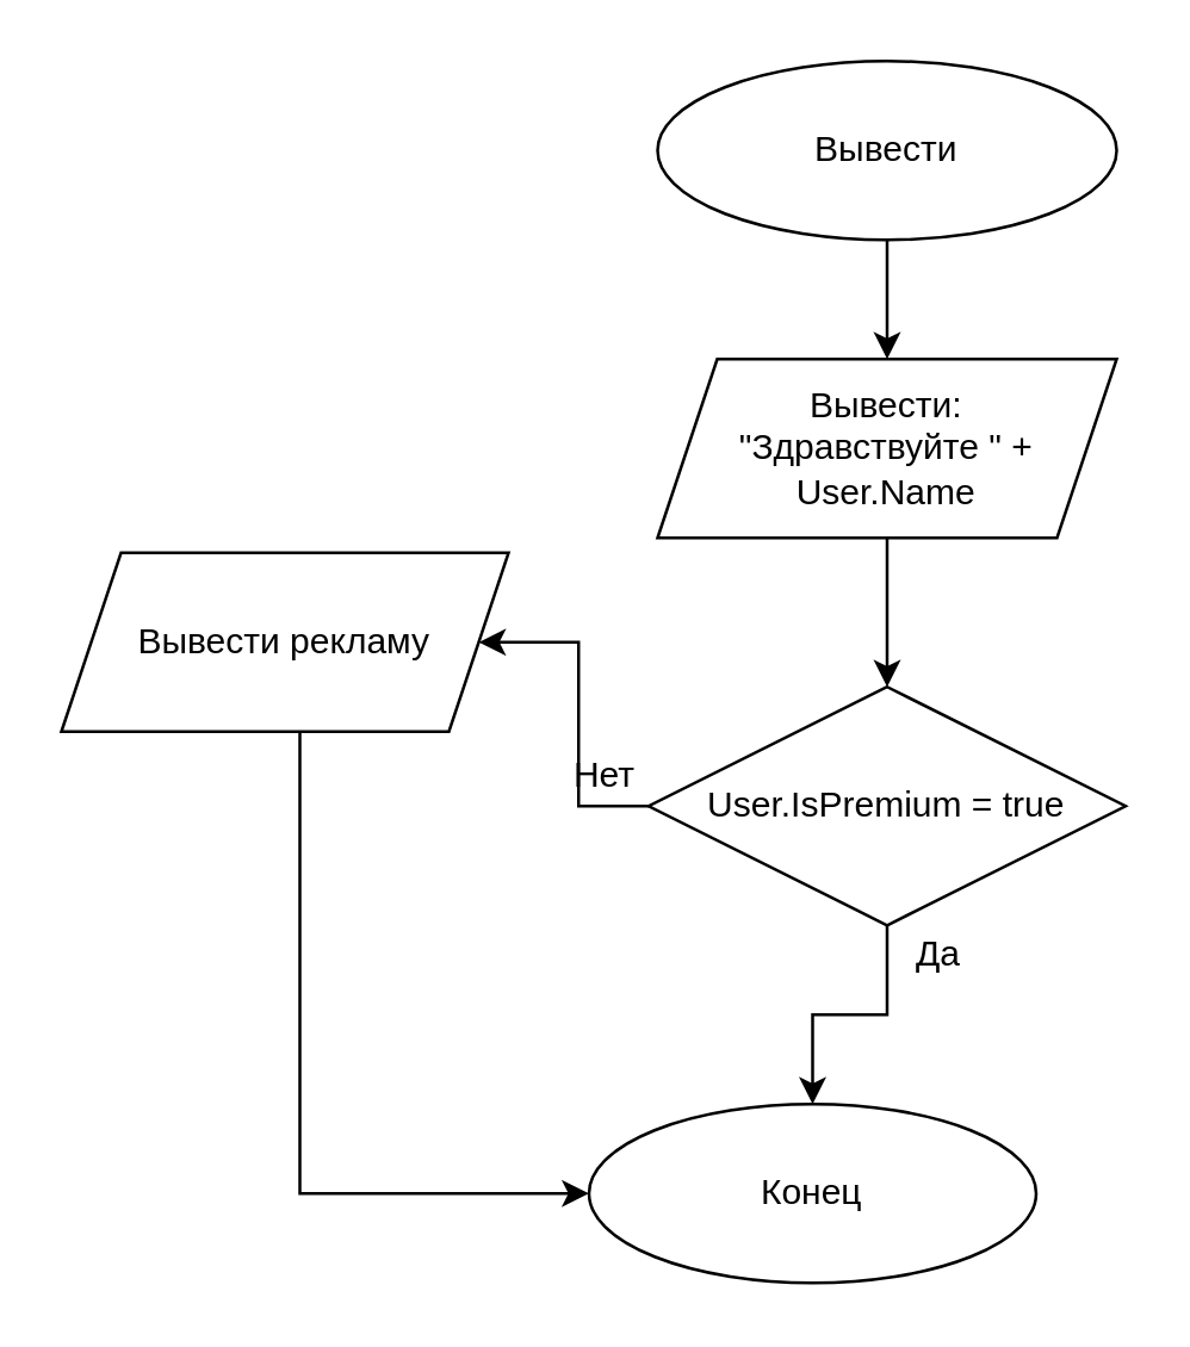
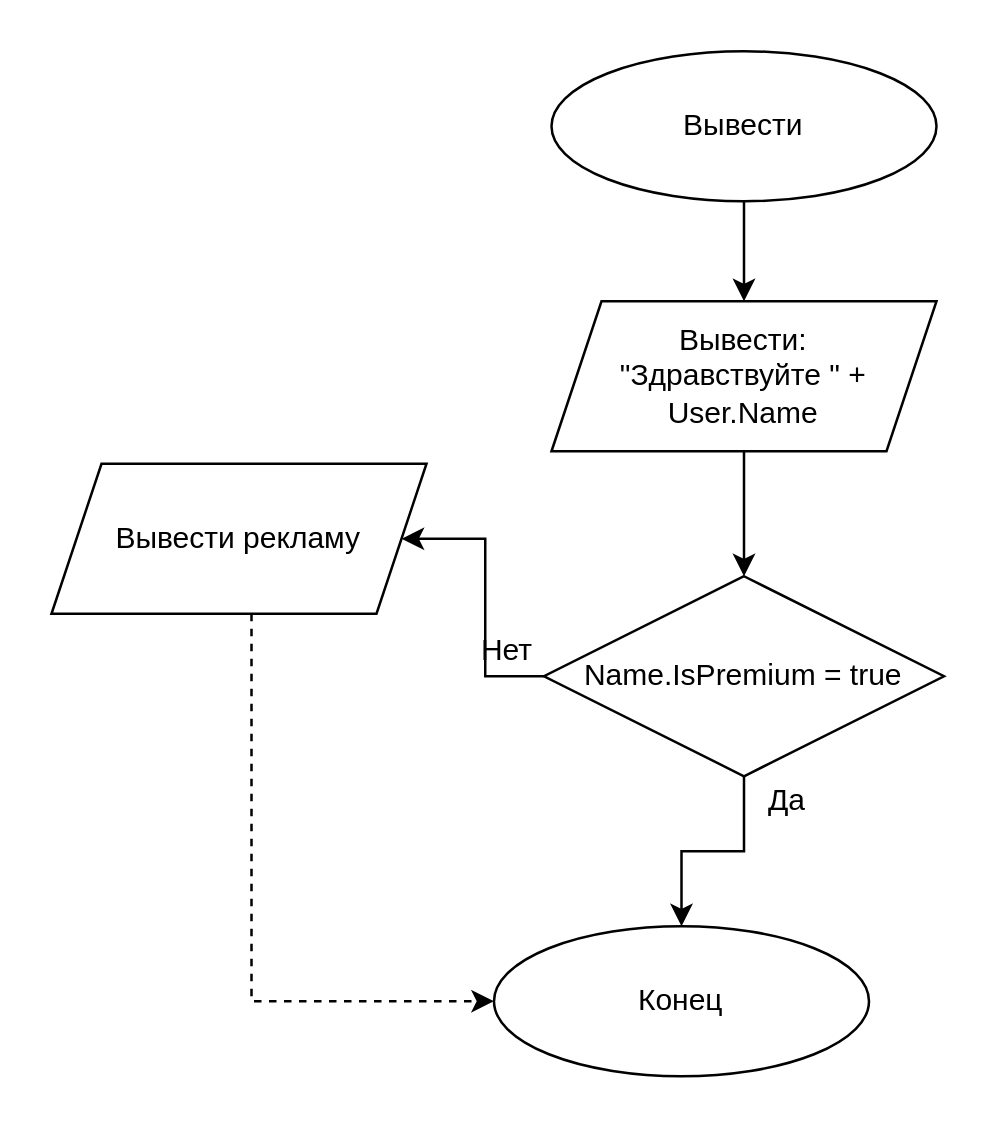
  <mxCell id="0" />
  <mxCell id="1" parent="0" />
  <mxCell id="2" style="edgeStyle=orthogonalEdgeStyle;rounded=0;orthogonalLoop=1;jettySize=auto;html=1;entryX=0.5;entryY=0;entryDx=0;entryDy=0;" edge="1" parent="1" source="3" target="5"><mxGeometry relative="1" as="geometry" /></mxCell>
  <mxCell id="3" value="Вывести" style="ellipse;whiteSpace=wrap;html=1;" vertex="1" parent="1"><mxGeometry x="220" y="20" width="154" height="60" as="geometry" /></mxCell>
  <mxCell id="4" style="edgeStyle=orthogonalEdgeStyle;rounded=0;orthogonalLoop=1;jettySize=auto;html=1;entryX=0.5;entryY=0;entryDx=0;entryDy=0;" edge="1" parent="1" source="5" target="8"><mxGeometry relative="1" as="geometry" /></mxCell>
  <mxCell id="5" value="Вывести:&lt;br&gt;&quot;Здравствуйте &quot; +&lt;br&gt;User.Name" style="shape=parallelogram;perimeter=parallelogramPerimeter;whiteSpace=wrap;html=1;fixedSize=1;" vertex="1" parent="1"><mxGeometry x="220" y="120" width="154" height="60" as="geometry" /></mxCell>
  <mxCell id="6" style="edgeStyle=orthogonalEdgeStyle;rounded=0;orthogonalLoop=1;jettySize=auto;html=1;entryX=1;entryY=0.5;entryDx=0;entryDy=0;" edge="1" parent="1" source="8" target="11"><mxGeometry relative="1" as="geometry" /></mxCell>
  <mxCell id="7" style="edgeStyle=orthogonalEdgeStyle;rounded=0;orthogonalLoop=1;jettySize=auto;html=1;entryX=0.5;entryY=0;entryDx=0;entryDy=0;" edge="1" parent="1" source="8" target="9"><mxGeometry relative="1" as="geometry" /></mxCell>
- <mxCell id="8" value="User.IsPremium = true" style="rhombus;whiteSpace=wrap;html=1;" vertex="1" parent="1"><mxGeometry x="217" y="230" width="160" height="80" as="geometry" /></mxCell>
+ <mxCell id="8" value="Name.IsPremium = true" style="rhombus;whiteSpace=wrap;html=1;" vertex="1" parent="1"><mxGeometry x="217" y="230" width="160" height="80" as="geometry" /></mxCell>
  <mxCell id="9" value="Конец" style="ellipse;whiteSpace=wrap;html=1;" vertex="1" parent="1"><mxGeometry x="197" y="370" width="150" height="60" as="geometry" /></mxCell>
- <mxCell id="10" style="edgeStyle=orthogonalEdgeStyle;rounded=0;orthogonalLoop=1;jettySize=auto;html=1;entryX=0;entryY=0.5;entryDx=0;entryDy=0;" edge="1" parent="1" source="11" target="9"><mxGeometry relative="1" as="geometry"><Array as="points"><mxPoint x="100" y="400" /></Array></mxGeometry></mxCell>
+ <mxCell id="10" style="edgeStyle=orthogonalEdgeStyle;rounded=0;orthogonalLoop=1;jettySize=auto;html=1;entryX=0;entryY=0.5;entryDx=0;entryDy=0;dashed=1;" edge="1" parent="1" source="11" target="9"><mxGeometry relative="1" as="geometry"><Array as="points"><mxPoint x="100" y="400" /></Array></mxGeometry></mxCell>
  <mxCell id="11" value="Вывести рекламу" style="shape=parallelogram;perimeter=parallelogramPerimeter;whiteSpace=wrap;html=1;fixedSize=1;" vertex="1" parent="1"><mxGeometry x="20" y="185" width="150" height="60" as="geometry" /></mxCell>
  <mxCell id="12" value="Нет" style="text;html=1;resizable=0;autosize=1;align=center;verticalAlign=middle;points=[];fillColor=none;strokeColor=none;rounded=0;" vertex="1" parent="1"><mxGeometry x="182" y="245" width="40" height="30" as="geometry" /></mxCell>
  <mxCell id="13" value="Да" style="text;html=1;resizable=0;autosize=1;align=center;verticalAlign=middle;points=[];fillColor=none;strokeColor=none;rounded=0;" vertex="1" parent="1"><mxGeometry x="294" y="305" width="40" height="30" as="geometry" /></mxCell>
